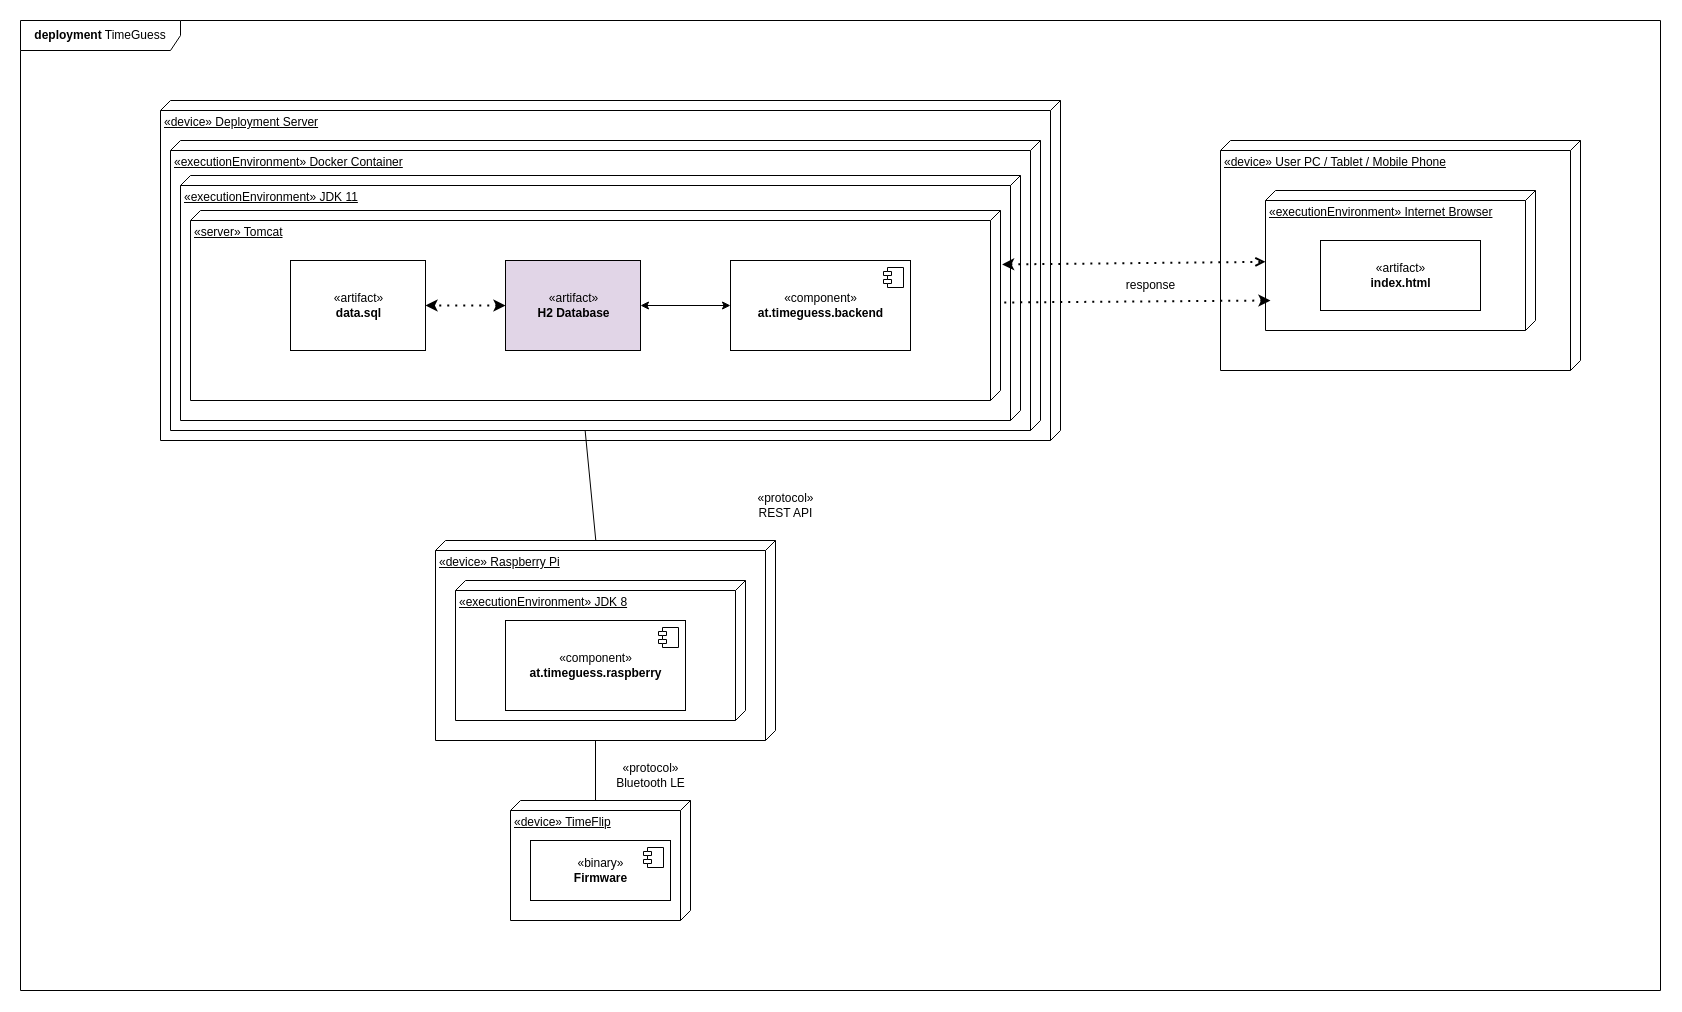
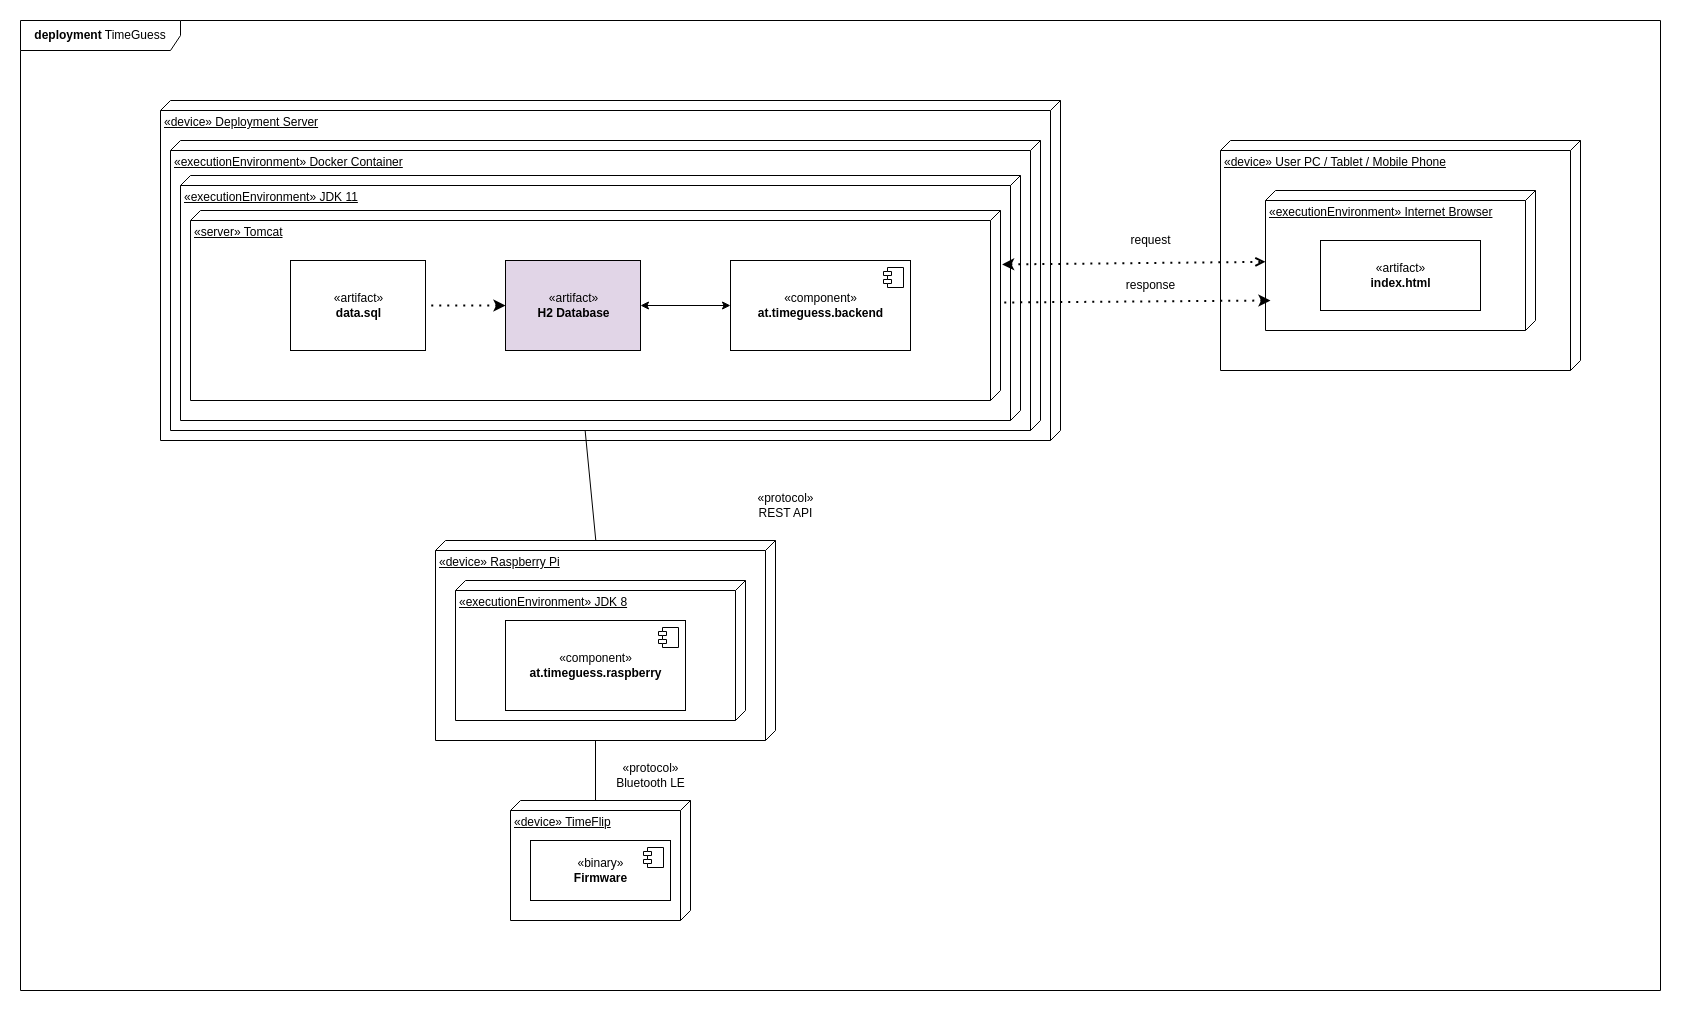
  <mxCell id="0" />
  <mxCell id="1" parent="0" />
  <mxCell id="2" value="&lt;b&gt;deployment&lt;/b&gt; TimeGuess" style="shape=umlFrame;whiteSpace=wrap;html=1;width=160;height=30;" vertex="1" parent="1"><mxGeometry x="20" y="20" width="1640" height="970" as="geometry" /></mxCell>
  <mxCell id="3" value="&lt;div&gt;«device» TimeFlip&lt;br&gt;&lt;/div&gt;&lt;div&gt;&lt;br&gt;&lt;/div&gt;" style="verticalAlign=top;align=left;spacingTop=8;spacingLeft=2;spacingRight=12;shape=cube;size=10;direction=south;fontStyle=4;html=1;" vertex="1" parent="1"><mxGeometry x="510" y="800" width="180" height="120" as="geometry" /></mxCell>
  <mxCell id="4" value="«binary»&lt;br&gt;&lt;b&gt;Firmware&lt;/b&gt;" style="html=1;dropTarget=0;" vertex="1" parent="1"><mxGeometry x="530" y="840" width="140" height="60" as="geometry" /></mxCell>
  <mxCell id="5" value="" style="shape=module;jettyWidth=8;jettyHeight=4;" vertex="1" parent="4"><mxGeometry x="1" width="20" height="20" relative="1" as="geometry"><mxPoint x="-27" y="7" as="offset" /></mxGeometry></mxCell>
  <mxCell id="6" value="«device» Raspberry Pi" style="verticalAlign=top;align=left;spacingTop=8;spacingLeft=2;spacingRight=12;shape=cube;size=10;direction=south;fontStyle=4;html=1;" vertex="1" parent="1"><mxGeometry x="435" y="540" width="340" height="200" as="geometry" /></mxCell>
  <mxCell id="7" value="«executionEnvironment» JDK 8" style="verticalAlign=top;align=left;spacingTop=8;spacingLeft=2;spacingRight=12;shape=cube;size=10;direction=south;fontStyle=4;html=1;" vertex="1" parent="1"><mxGeometry x="455" y="580" width="290" height="140" as="geometry" /></mxCell>
  <mxCell id="8" value="«component»&lt;br&gt;&lt;b&gt;at.timeguess.raspberry&lt;/b&gt;" style="html=1;dropTarget=0;" vertex="1" parent="1"><mxGeometry x="505" y="620" width="180" height="90" as="geometry" /></mxCell>
  <mxCell id="9" value="" style="shape=module;jettyWidth=8;jettyHeight=4;" vertex="1" parent="8"><mxGeometry x="1" width="20" height="20" relative="1" as="geometry"><mxPoint x="-27" y="7" as="offset" /></mxGeometry></mxCell>
  <mxCell id="10" value="" style="endArrow=none;html=1;" edge="1" parent="1"><mxGeometry width="50" height="50" relative="1" as="geometry"><mxPoint x="595" y="800" as="sourcePoint" /><mxPoint x="595" y="740" as="targetPoint" /></mxGeometry></mxCell>
  <mxCell id="11" value="&lt;div&gt;«protocol»&lt;/div&gt;&lt;div&gt;Bluetooth LE&lt;/div&gt;" style="text;html=1;align=center;verticalAlign=middle;resizable=0;points=[];autosize=1;strokeColor=none;" vertex="1" parent="1"><mxGeometry x="610" y="760" width="80" height="30" as="geometry" /></mxCell>
  <mxCell id="12" value="«device» Deployment Server" style="verticalAlign=top;align=left;spacingTop=8;spacingLeft=2;spacingRight=12;shape=cube;size=10;direction=south;fontStyle=4;html=1;" vertex="1" parent="1"><mxGeometry x="160" y="100" width="900" height="340" as="geometry" /></mxCell>
  <mxCell id="13" value="" style="endArrow=none;html=1;" edge="1" parent="1" source="6" target="27"><mxGeometry width="50" height="50" relative="1" as="geometry"><mxPoint x="790" y="530" as="sourcePoint" /><mxPoint x="840" y="480" as="targetPoint" /></mxGeometry></mxCell>
  <mxCell id="14" value="&lt;div&gt;«protocol»&lt;/div&gt;&lt;div&gt;REST API&lt;br&gt;&lt;/div&gt;" style="text;html=1;align=center;verticalAlign=middle;resizable=0;points=[];autosize=1;strokeColor=none;" vertex="1" parent="1"><mxGeometry x="750" y="490" width="70" height="30" as="geometry" /></mxCell>
  <mxCell id="15" value="«executionEnvironment» Docker Container" style="verticalAlign=top;align=left;spacingTop=8;spacingLeft=2;spacingRight=12;shape=cube;size=10;direction=south;fontStyle=4;html=1;" vertex="1" parent="1"><mxGeometry x="170" y="140" width="870" height="290" as="geometry" /></mxCell>
  <mxCell id="16" value="«executionEnvironment» JDK 11" style="verticalAlign=top;align=left;spacingTop=8;spacingLeft=2;spacingRight=12;shape=cube;size=10;direction=south;fontStyle=4;html=1;" vertex="1" parent="1"><mxGeometry x="180" y="175" width="840" height="245" as="geometry" /></mxCell>
  <mxCell id="17" value="«device» User PC / Tablet / Mobile Phone" style="verticalAlign=top;align=left;spacingTop=8;spacingLeft=2;spacingRight=12;shape=cube;size=10;direction=south;fontStyle=4;html=1;" vertex="1" parent="1"><mxGeometry x="1220" y="140" width="360" height="230" as="geometry" /></mxCell>
  <mxCell id="18" value="«executionEnvironment» Internet Browser" style="verticalAlign=top;align=left;spacingTop=8;spacingLeft=2;spacingRight=12;shape=cube;size=10;direction=south;fontStyle=4;html=1;" vertex="1" parent="1"><mxGeometry x="1265" y="190" width="270" height="140" as="geometry" /></mxCell>
  <mxCell id="19" value="" style="endArrow=open;dashed=1;html=1;dashPattern=1 3;strokeWidth=2;startArrow=classic;startFill=1;exitX=0.284;exitY=-0.002;exitDx=0;exitDy=0;exitPerimeter=0;" edge="1" parent="1" source="24" target="18"><mxGeometry width="50" height="50" relative="1" as="geometry"><mxPoint x="1064" y="258" as="sourcePoint" /><mxPoint x="1320" y="350" as="targetPoint" /></mxGeometry></mxCell>
+ <mxCell id="20" value="&lt;div&gt;request&lt;/div&gt;" style="text;html=1;align=center;verticalAlign=middle;resizable=0;points=[];autosize=1;strokeColor=none;" vertex="1" parent="1"><mxGeometry x="1120" y="230" width="60" height="20" as="geometry" /></mxCell>
  <mxCell id="21" value="" style="endArrow=none;dashed=1;html=1;dashPattern=1 3;strokeWidth=2;startArrow=classic;startFill=1;" edge="1" parent="1" target="24"><mxGeometry width="50" height="50" relative="1" as="geometry"><mxPoint x="1270" y="300" as="sourcePoint" /><mxPoint x="1070" y="300" as="targetPoint" /></mxGeometry></mxCell>
  <mxCell id="22" value="&lt;div&gt;response&lt;/div&gt;" style="text;html=1;align=center;verticalAlign=middle;resizable=0;points=[];autosize=1;strokeColor=none;" vertex="1" parent="1"><mxGeometry x="1120" y="275" width="60" height="20" as="geometry" /></mxCell>
  <mxCell id="23" value="«artifact»&lt;br&gt;&lt;div&gt;&lt;b&gt;index.html&lt;/b&gt;&lt;/div&gt;" style="html=1;dropTarget=0;" vertex="1" parent="1"><mxGeometry x="1320" y="240" width="160" height="70" as="geometry" /></mxCell>
  <mxCell id="24" value="«server» Tomcat" style="verticalAlign=top;align=left;spacingTop=8;spacingLeft=2;spacingRight=12;shape=cube;size=10;direction=south;fontStyle=4;html=1;" vertex="1" parent="1"><mxGeometry x="190" y="210" width="810" height="190" as="geometry" /></mxCell>
  <mxCell id="25" value="«component»&lt;br&gt;&lt;b&gt;at.timeguess.backend&lt;/b&gt;" style="html=1;dropTarget=0;" vertex="1" parent="1"><mxGeometry x="730" y="260" width="180" height="90" as="geometry" /></mxCell>
  <mxCell id="26" value="" style="shape=module;jettyWidth=8;jettyHeight=4;" vertex="1" parent="25"><mxGeometry x="1" width="20" height="20" relative="1" as="geometry"><mxPoint x="-27" y="7" as="offset" /></mxGeometry></mxCell>
  <mxCell id="27" value="«artifact»&lt;br&gt;&lt;b&gt;H2 Database&lt;br&gt;&lt;/b&gt;" style="html=1;dropTarget=0;fillColor=#e1d5e7;" vertex="1" parent="1"><mxGeometry x="505" y="260" width="135" height="90" as="geometry" /></mxCell>
  <mxCell id="28" value="" style="endArrow=classic;startArrow=classic;html=1;entryX=0;entryY=0.5;entryDx=0;entryDy=0;" edge="1" parent="1" source="27" target="25"><mxGeometry width="50" height="50" relative="1" as="geometry"><mxPoint x="620" y="390" as="sourcePoint" /><mxPoint x="670" y="330" as="targetPoint" /></mxGeometry></mxCell>
  <mxCell id="29" value="«artifact»&lt;br&gt;&lt;b&gt;data.sql&lt;/b&gt;" style="html=1;dropTarget=0;" vertex="1" parent="1"><mxGeometry x="290" y="260" width="135" height="90" as="geometry" /></mxCell>
- <mxCell id="30" value="" style="endArrow=classic;dashed=1;html=1;dashPattern=1 3;strokeWidth=2;startArrow=classic;startFill=1;" edge="1" parent="1" source="27" target="29"><mxGeometry width="50" height="50" relative="1" as="geometry"><mxPoint x="1011.62" y="273.96" as="sourcePoint" /><mxPoint x="1275" y="271.342" as="targetPoint" /></mxGeometry></mxCell>
+ <mxCell id="30" value="" style="endArrow=none;dashed=1;html=1;dashPattern=1 3;strokeWidth=2;startArrow=classic;startFill=1;" edge="1" parent="1" source="27" target="29"><mxGeometry width="50" height="50" relative="1" as="geometry"><mxPoint x="1011.62" y="273.96" as="sourcePoint" /><mxPoint x="1275" y="271.342" as="targetPoint" /></mxGeometry></mxCell>
